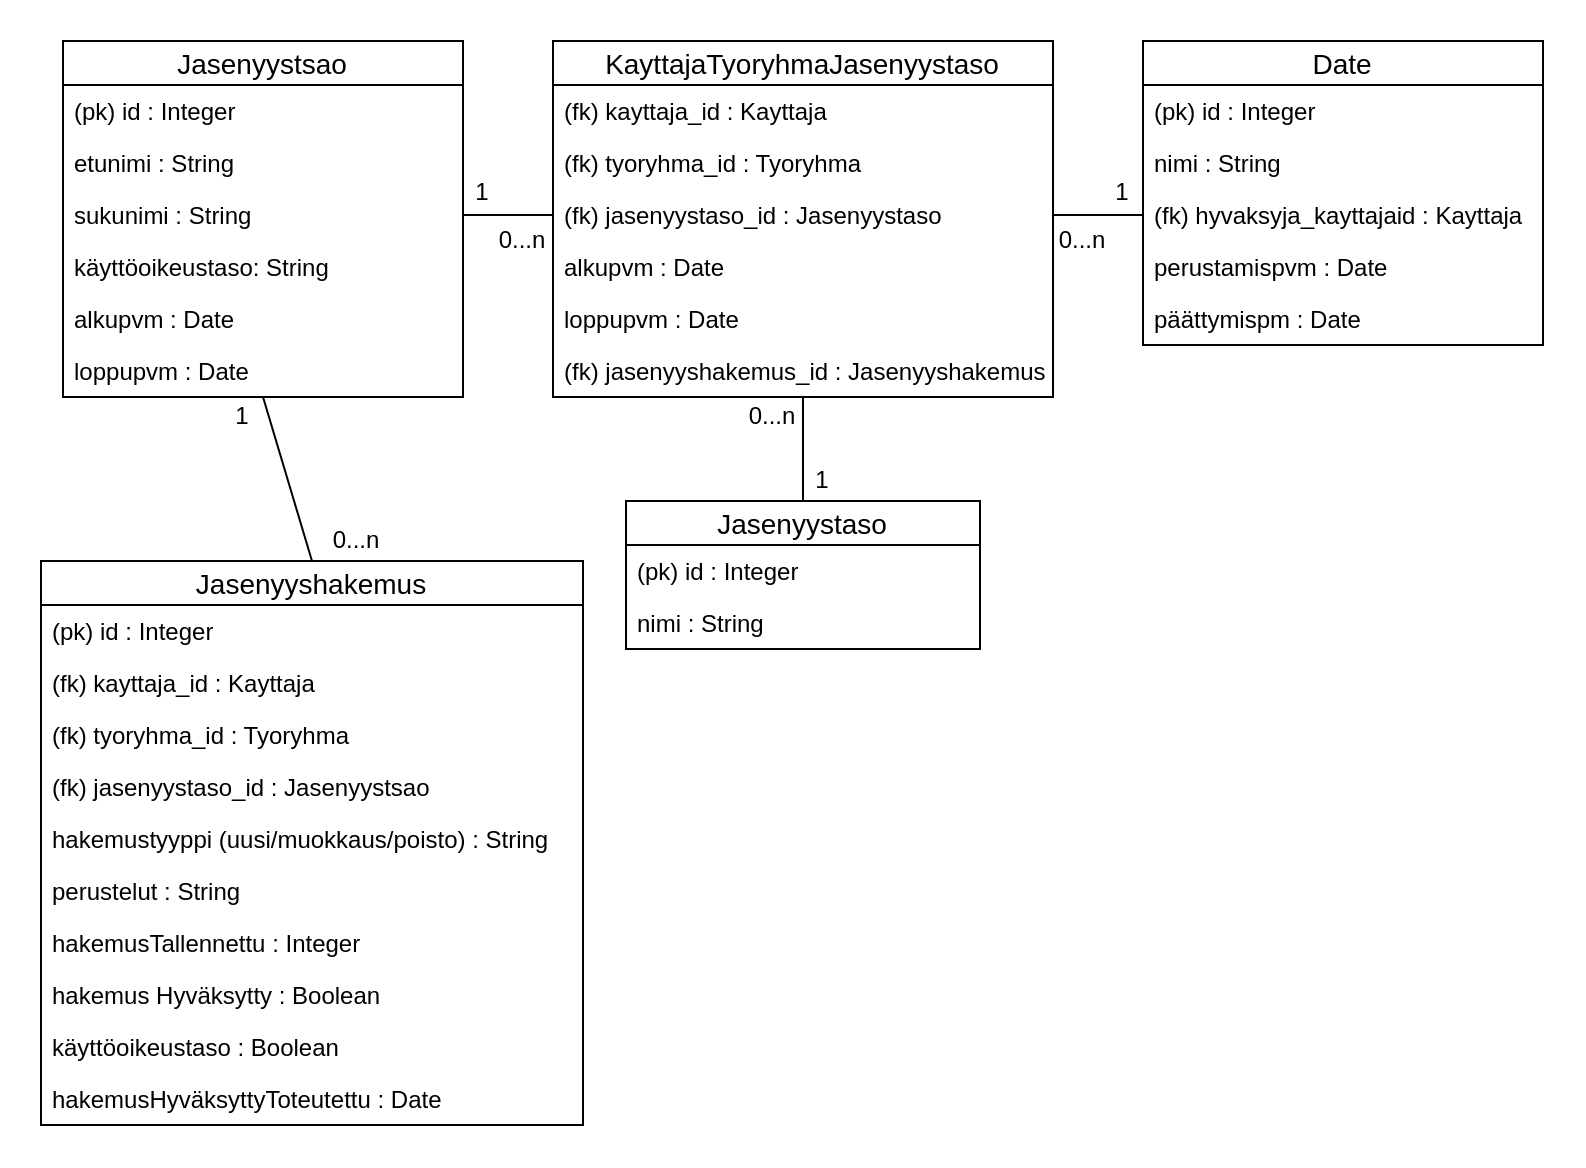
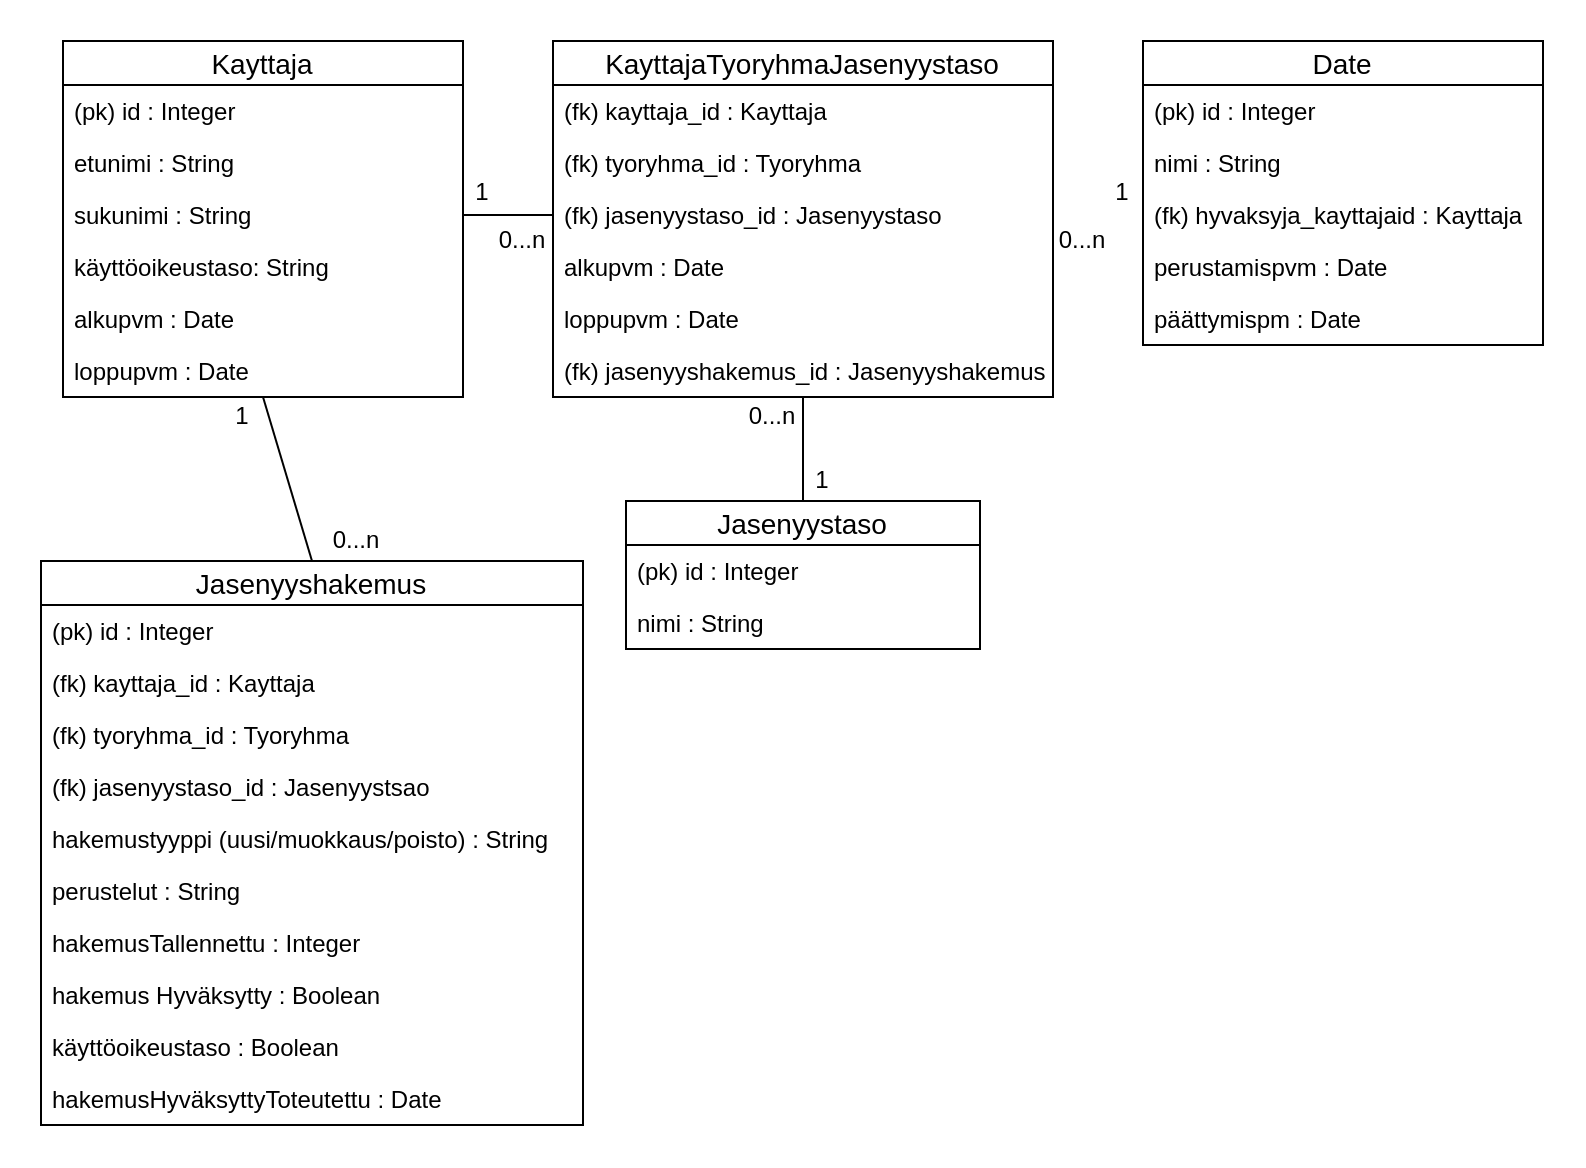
  <mxCell id="0" />
  <mxCell id="1" parent="0" />
- <mxCell id="2" value="Jasenyystsao" style="swimlane;fontStyle=0;childLayout=stackLayout;horizontal=1;startSize=22;fillColor=none;horizontalStack=0;resizeParent=1;resizeParentMax=0;resizeLast=0;collapsible=1;marginBottom=0;swimlaneFillColor=#ffffff;align=center;fontSize=14;" vertex="1" parent="1"><mxGeometry x="31" y="20" width="200" height="178" as="geometry" /></mxCell>
+ <mxCell id="2" value="Kayttaja" style="swimlane;fontStyle=0;childLayout=stackLayout;horizontal=1;startSize=22;fillColor=none;horizontalStack=0;resizeParent=1;resizeParentMax=0;resizeLast=0;collapsible=1;marginBottom=0;swimlaneFillColor=#ffffff;align=center;fontSize=14;" vertex="1" parent="1"><mxGeometry x="31" y="20" width="200" height="178" as="geometry" /></mxCell>
  <mxCell id="3" value="(pk) id : Integer" style="text;strokeColor=none;fillColor=none;spacingLeft=4;spacingRight=4;overflow=hidden;rotatable=0;points=[[0,0.5],[1,0.5]];portConstraint=eastwest;fontSize=12;" vertex="1" parent="2"><mxGeometry y="22" width="200" height="26" as="geometry" /></mxCell>
  <mxCell id="4" value="etunimi : String" style="text;strokeColor=none;fillColor=none;spacingLeft=4;spacingRight=4;overflow=hidden;rotatable=0;points=[[0,0.5],[1,0.5]];portConstraint=eastwest;fontSize=12;" vertex="1" parent="2"><mxGeometry y="48" width="200" height="26" as="geometry" /></mxCell>
  <mxCell id="5" value="sukunimi : String" style="text;strokeColor=none;fillColor=none;spacingLeft=4;spacingRight=4;overflow=hidden;rotatable=0;points=[[0,0.5],[1,0.5]];portConstraint=eastwest;fontSize=12;" vertex="1" parent="2"><mxGeometry y="74" width="200" height="26" as="geometry" /></mxCell>
  <mxCell id="6" value="käyttöoikeustaso: String" style="text;strokeColor=none;fillColor=none;spacingLeft=4;spacingRight=4;overflow=hidden;rotatable=0;points=[[0,0.5],[1,0.5]];portConstraint=eastwest;fontSize=12;" vertex="1" parent="2"><mxGeometry y="100" width="200" height="26" as="geometry" /></mxCell>
  <mxCell id="7" value="alkupvm : Date" style="text;strokeColor=none;fillColor=none;spacingLeft=4;spacingRight=4;overflow=hidden;rotatable=0;points=[[0,0.5],[1,0.5]];portConstraint=eastwest;fontSize=12;" vertex="1" parent="2"><mxGeometry y="126" width="200" height="26" as="geometry" /></mxCell>
  <mxCell id="8" value="loppupvm : Date" style="text;strokeColor=none;fillColor=none;spacingLeft=4;spacingRight=4;overflow=hidden;rotatable=0;points=[[0,0.5],[1,0.5]];portConstraint=eastwest;fontSize=12;" vertex="1" parent="2"><mxGeometry y="152" width="200" height="26" as="geometry" /></mxCell>
  <mxCell id="9" value="Date" style="swimlane;fontStyle=0;childLayout=stackLayout;horizontal=1;startSize=22;fillColor=none;horizontalStack=0;resizeParent=1;resizeParentMax=0;resizeLast=0;collapsible=1;marginBottom=0;swimlaneFillColor=#ffffff;align=center;fontSize=14;" vertex="1" parent="1"><mxGeometry x="571" y="20" width="200" height="152" as="geometry" /></mxCell>
  <mxCell id="10" value="(pk) id : Integer" style="text;strokeColor=none;fillColor=none;spacingLeft=4;spacingRight=4;overflow=hidden;rotatable=0;points=[[0,0.5],[1,0.5]];portConstraint=eastwest;fontSize=12;" vertex="1" parent="9"><mxGeometry y="22" width="200" height="26" as="geometry" /></mxCell>
  <mxCell id="11" value="nimi : String" style="text;strokeColor=none;fillColor=none;spacingLeft=4;spacingRight=4;overflow=hidden;rotatable=0;points=[[0,0.5],[1,0.5]];portConstraint=eastwest;fontSize=12;" vertex="1" parent="9"><mxGeometry y="48" width="200" height="26" as="geometry" /></mxCell>
  <mxCell id="12" value="(fk) hyvaksyja_kayttajaid : Kayttaja" style="text;strokeColor=none;fillColor=none;spacingLeft=4;spacingRight=4;overflow=hidden;rotatable=0;points=[[0,0.5],[1,0.5]];portConstraint=eastwest;fontSize=12;" vertex="1" parent="9"><mxGeometry y="74" width="200" height="26" as="geometry" /></mxCell>
  <mxCell id="13" value="perustamispvm : Date" style="text;strokeColor=none;fillColor=none;spacingLeft=4;spacingRight=4;overflow=hidden;rotatable=0;points=[[0,0.5],[1,0.5]];portConstraint=eastwest;fontSize=12;" vertex="1" parent="9"><mxGeometry y="100" width="200" height="26" as="geometry" /></mxCell>
  <mxCell id="14" value="päättymispm : Date" style="text;strokeColor=none;fillColor=none;spacingLeft=4;spacingRight=4;overflow=hidden;rotatable=0;points=[[0,0.5],[1,0.5]];portConstraint=eastwest;fontSize=12;" vertex="1" parent="9"><mxGeometry y="126" width="200" height="26" as="geometry" /></mxCell>
  <mxCell id="15" value="Jasenyyshakemus" style="swimlane;fontStyle=0;childLayout=stackLayout;horizontal=1;startSize=22;fillColor=none;horizontalStack=0;resizeParent=1;resizeParentMax=0;resizeLast=0;collapsible=1;marginBottom=0;swimlaneFillColor=#ffffff;align=center;fontSize=14;" vertex="1" parent="1"><mxGeometry x="20" y="280" width="271" height="282" as="geometry" /></mxCell>
  <mxCell id="16" value="(pk) id : Integer" style="text;strokeColor=none;fillColor=none;spacingLeft=4;spacingRight=4;overflow=hidden;rotatable=0;points=[[0,0.5],[1,0.5]];portConstraint=eastwest;fontSize=12;" vertex="1" parent="15"><mxGeometry y="22" width="271" height="26" as="geometry" /></mxCell>
  <mxCell id="17" value="(fk) kayttaja_id : Kayttaja" style="text;strokeColor=none;fillColor=none;spacingLeft=4;spacingRight=4;overflow=hidden;rotatable=0;points=[[0,0.5],[1,0.5]];portConstraint=eastwest;fontSize=12;" vertex="1" parent="15"><mxGeometry y="48" width="271" height="26" as="geometry" /></mxCell>
  <mxCell id="18" value="(fk) tyoryhma_id : Tyoryhma" style="text;strokeColor=none;fillColor=none;spacingLeft=4;spacingRight=4;overflow=hidden;rotatable=0;points=[[0,0.5],[1,0.5]];portConstraint=eastwest;fontSize=12;" vertex="1" parent="15"><mxGeometry y="74" width="271" height="26" as="geometry" /></mxCell>
  <mxCell id="19" value="(fk) jasenyystaso_id : Jasenyystsao" style="text;strokeColor=none;fillColor=none;spacingLeft=4;spacingRight=4;overflow=hidden;rotatable=0;points=[[0,0.5],[1,0.5]];portConstraint=eastwest;fontSize=12;" vertex="1" parent="15"><mxGeometry y="100" width="271" height="26" as="geometry" /></mxCell>
  <mxCell id="20" value="hakemustyyppi (uusi/muokkaus/poisto) : String" style="text;strokeColor=none;fillColor=none;spacingLeft=4;spacingRight=4;overflow=hidden;rotatable=0;points=[[0,0.5],[1,0.5]];portConstraint=eastwest;fontSize=12;" vertex="1" parent="15"><mxGeometry y="126" width="271" height="26" as="geometry" /></mxCell>
  <mxCell id="21" value="perustelut : String" style="text;strokeColor=none;fillColor=none;spacingLeft=4;spacingRight=4;overflow=hidden;rotatable=0;points=[[0,0.5],[1,0.5]];portConstraint=eastwest;fontSize=12;" vertex="1" parent="15"><mxGeometry y="152" width="271" height="26" as="geometry" /></mxCell>
  <mxCell id="22" value="hakemusTallennettu : Integer" style="text;strokeColor=none;fillColor=none;spacingLeft=4;spacingRight=4;overflow=hidden;rotatable=0;points=[[0,0.5],[1,0.5]];portConstraint=eastwest;fontSize=12;" vertex="1" parent="15"><mxGeometry y="178" width="271" height="26" as="geometry" /></mxCell>
  <mxCell id="23" value="hakemus Hyväksytty : Boolean" style="text;strokeColor=none;fillColor=none;spacingLeft=4;spacingRight=4;overflow=hidden;rotatable=0;points=[[0,0.5],[1,0.5]];portConstraint=eastwest;fontSize=12;" vertex="1" parent="15"><mxGeometry y="204" width="271" height="26" as="geometry" /></mxCell>
  <mxCell id="24" value="käyttöoikeustaso : Boolean" style="text;strokeColor=none;fillColor=none;spacingLeft=4;spacingRight=4;overflow=hidden;rotatable=0;points=[[0,0.5],[1,0.5]];portConstraint=eastwest;fontSize=12;" vertex="1" parent="15"><mxGeometry y="230" width="271" height="26" as="geometry" /></mxCell>
  <mxCell id="25" value="hakemusHyväksyttyToteutettu : Date" style="text;strokeColor=none;fillColor=none;spacingLeft=4;spacingRight=4;overflow=hidden;rotatable=0;points=[[0,0.5],[1,0.5]];portConstraint=eastwest;fontSize=12;" vertex="1" parent="15"><mxGeometry y="256" width="271" height="26" as="geometry" /></mxCell>
  <mxCell id="26" value="Jasenyystaso" style="swimlane;fontStyle=0;childLayout=stackLayout;horizontal=1;startSize=22;fillColor=none;horizontalStack=0;resizeParent=1;resizeParentMax=0;resizeLast=0;collapsible=1;marginBottom=0;swimlaneFillColor=#ffffff;align=center;fontSize=14;" vertex="1" parent="1"><mxGeometry x="312.5" y="250" width="177" height="74" as="geometry" /></mxCell>
  <mxCell id="27" value="(pk) id : Integer" style="text;strokeColor=none;fillColor=none;spacingLeft=4;spacingRight=4;overflow=hidden;rotatable=0;points=[[0,0.5],[1,0.5]];portConstraint=eastwest;fontSize=12;" vertex="1" parent="26"><mxGeometry y="22" width="177" height="26" as="geometry" /></mxCell>
  <mxCell id="28" value="nimi : String" style="text;strokeColor=none;fillColor=none;spacingLeft=4;spacingRight=4;overflow=hidden;rotatable=0;points=[[0,0.5],[1,0.5]];portConstraint=eastwest;fontSize=12;" vertex="1" parent="26"><mxGeometry y="48" width="177" height="26" as="geometry" /></mxCell>
  <mxCell id="29" value="KayttajaTyoryhmaJasenyystaso" style="swimlane;fontStyle=0;childLayout=stackLayout;horizontal=1;startSize=22;fillColor=none;horizontalStack=0;resizeParent=1;resizeParentMax=0;resizeLast=0;collapsible=1;marginBottom=0;swimlaneFillColor=#ffffff;align=center;fontSize=14;" vertex="1" parent="1"><mxGeometry x="276" y="20" width="250" height="178" as="geometry" /></mxCell>
  <mxCell id="30" value="(fk) kayttaja_id : Kayttaja" style="text;strokeColor=none;fillColor=none;spacingLeft=4;spacingRight=4;overflow=hidden;rotatable=0;points=[[0,0.5],[1,0.5]];portConstraint=eastwest;fontSize=12;" vertex="1" parent="29"><mxGeometry y="22" width="250" height="26" as="geometry" /></mxCell>
  <mxCell id="31" value="(fk) tyoryhma_id : Tyoryhma" style="text;strokeColor=none;fillColor=none;spacingLeft=4;spacingRight=4;overflow=hidden;rotatable=0;points=[[0,0.5],[1,0.5]];portConstraint=eastwest;fontSize=12;" vertex="1" parent="29"><mxGeometry y="48" width="250" height="26" as="geometry" /></mxCell>
  <mxCell id="32" value="(fk) jasenyystaso_id : Jasenyystaso" style="text;strokeColor=none;fillColor=none;spacingLeft=4;spacingRight=4;overflow=hidden;rotatable=0;points=[[0,0.5],[1,0.5]];portConstraint=eastwest;fontSize=12;" vertex="1" parent="29"><mxGeometry y="74" width="250" height="26" as="geometry" /></mxCell>
  <mxCell id="33" value="alkupvm : Date" style="text;strokeColor=none;fillColor=none;spacingLeft=4;spacingRight=4;overflow=hidden;rotatable=0;points=[[0,0.5],[1,0.5]];portConstraint=eastwest;fontSize=12;" vertex="1" parent="29"><mxGeometry y="100" width="250" height="26" as="geometry" /></mxCell>
  <mxCell id="34" value="loppupvm : Date" style="text;strokeColor=none;fillColor=none;spacingLeft=4;spacingRight=4;overflow=hidden;rotatable=0;points=[[0,0.5],[1,0.5]];portConstraint=eastwest;fontSize=12;" vertex="1" parent="29"><mxGeometry y="126" width="250" height="26" as="geometry" /></mxCell>
  <mxCell id="35" value="(fk) jasenyyshakemus_id : Jasenyyshakemus" style="text;strokeColor=none;fillColor=none;spacingLeft=4;spacingRight=4;overflow=hidden;rotatable=0;points=[[0,0.5],[1,0.5]];portConstraint=eastwest;fontSize=12;" vertex="1" parent="29"><mxGeometry y="152" width="250" height="26" as="geometry" /></mxCell>
  <mxCell id="36" value="0...n" style="text;html=1;strokeColor=none;fillColor=none;align=center;verticalAlign=middle;whiteSpace=wrap;rounded=0;" vertex="1" parent="1"><mxGeometry x="163" y="260" width="30" height="20" as="geometry" /></mxCell>
  <mxCell id="37" value="0...n" style="text;html=1;strokeColor=none;fillColor=none;align=center;verticalAlign=middle;whiteSpace=wrap;rounded=0;" vertex="1" parent="1"><mxGeometry x="246" y="110" width="30" height="20" as="geometry" /></mxCell>
  <mxCell id="38" value="1" style="text;html=1;strokeColor=none;fillColor=none;align=center;verticalAlign=middle;whiteSpace=wrap;rounded=0;" vertex="1" parent="1"><mxGeometry x="231" y="86" width="20" height="20" as="geometry" /></mxCell>
  <mxCell id="39" value="1" style="text;html=1;strokeColor=none;fillColor=none;align=center;verticalAlign=middle;whiteSpace=wrap;rounded=0;" vertex="1" parent="1"><mxGeometry x="401" y="230" width="20" height="20" as="geometry" /></mxCell>
  <mxCell id="40" value="1" style="text;html=1;strokeColor=none;fillColor=none;align=center;verticalAlign=middle;whiteSpace=wrap;rounded=0;" vertex="1" parent="1"><mxGeometry x="551" y="86" width="20" height="20" as="geometry" /></mxCell>
  <mxCell id="41" value="1" style="text;html=1;strokeColor=none;fillColor=none;align=center;verticalAlign=middle;whiteSpace=wrap;rounded=0;" vertex="1" parent="1"><mxGeometry x="111" y="198" width="20" height="20" as="geometry" /></mxCell>
  <mxCell id="42" value="0...n" style="text;html=1;strokeColor=none;fillColor=none;align=center;verticalAlign=middle;whiteSpace=wrap;rounded=0;" vertex="1" parent="1"><mxGeometry x="526" y="110" width="30" height="20" as="geometry" /></mxCell>
  <mxCell id="43" value="0...n" style="text;html=1;strokeColor=none;fillColor=none;align=center;verticalAlign=middle;whiteSpace=wrap;rounded=0;" vertex="1" parent="1"><mxGeometry x="371" y="198" width="30" height="20" as="geometry" /></mxCell>
- <mxCell id="44" value="" style="endArrow=none;html=1;exitX=1;exitY=0.5;exitDx=0;exitDy=0;entryX=0;entryY=0.5;entryDx=0;entryDy=0;" edge="1" parent="1" source="32" target="12"><mxGeometry width="50" height="50" relative="1" as="geometry"><mxPoint x="521" y="150" as="sourcePoint" /><mxPoint x="571" y="100" as="targetPoint" /></mxGeometry></mxCell>
  <mxCell id="45" value="" style="endArrow=none;html=1;exitX=1;exitY=0;exitDx=0;exitDy=0;entryX=0.5;entryY=0;entryDx=0;entryDy=0;" edge="1" parent="1" source="41" target="15"><mxGeometry width="50" height="50" relative="1" as="geometry"><mxPoint x="131" y="218" as="sourcePoint" /><mxPoint x="191" y="218" as="targetPoint" /></mxGeometry></mxCell>
  <mxCell id="46" value="" style="endArrow=none;html=1;entryX=0.5;entryY=0;entryDx=0;entryDy=0;" edge="1" parent="1" source="35" target="26"><mxGeometry width="50" height="50" relative="1" as="geometry"><mxPoint x="393.5" y="250" as="sourcePoint" /><mxPoint x="661" y="230" as="targetPoint" /></mxGeometry></mxCell>
  <mxCell id="47" value="" style="endArrow=none;html=1;exitX=1;exitY=0.5;exitDx=0;exitDy=0;entryX=0;entryY=0.5;entryDx=0;entryDy=0;" edge="1" parent="1"><mxGeometry width="50" height="50" relative="1" as="geometry"><mxPoint x="231" y="107" as="sourcePoint" /><mxPoint x="276" y="107" as="targetPoint" /></mxGeometry></mxCell>
